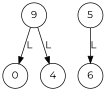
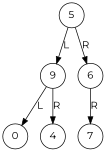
  digraph {
    fontname=Montserrat
    node [fontname=Montserrat shape=circle]
    edge [arrowhead=normal arrowtail=none dir=both fontname=Montserrat]
    n1 [label=9]
    5
    6
    n4 [label=0]
    4
+   7
    n1 -> n4 [label=L]
-   n1 -> 4 [label=L]
-   5 -> 6 [label=L]
+   n1 -> 4 [label=R]
+   5 -> n1 [label=L]
+   5 -> 6 [label=R]
+   6 -> 7 [label=R]
  }
